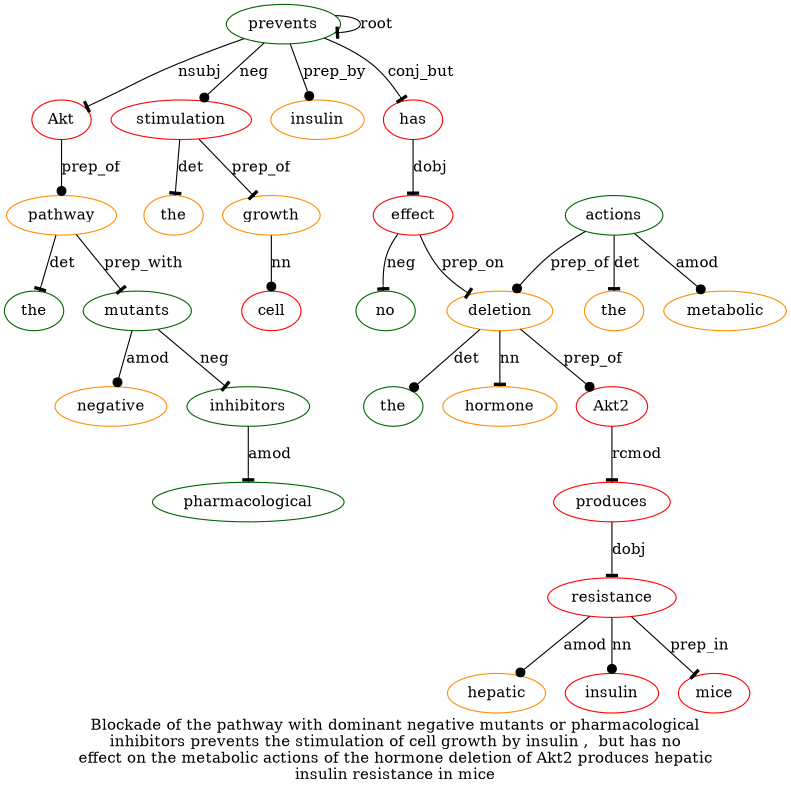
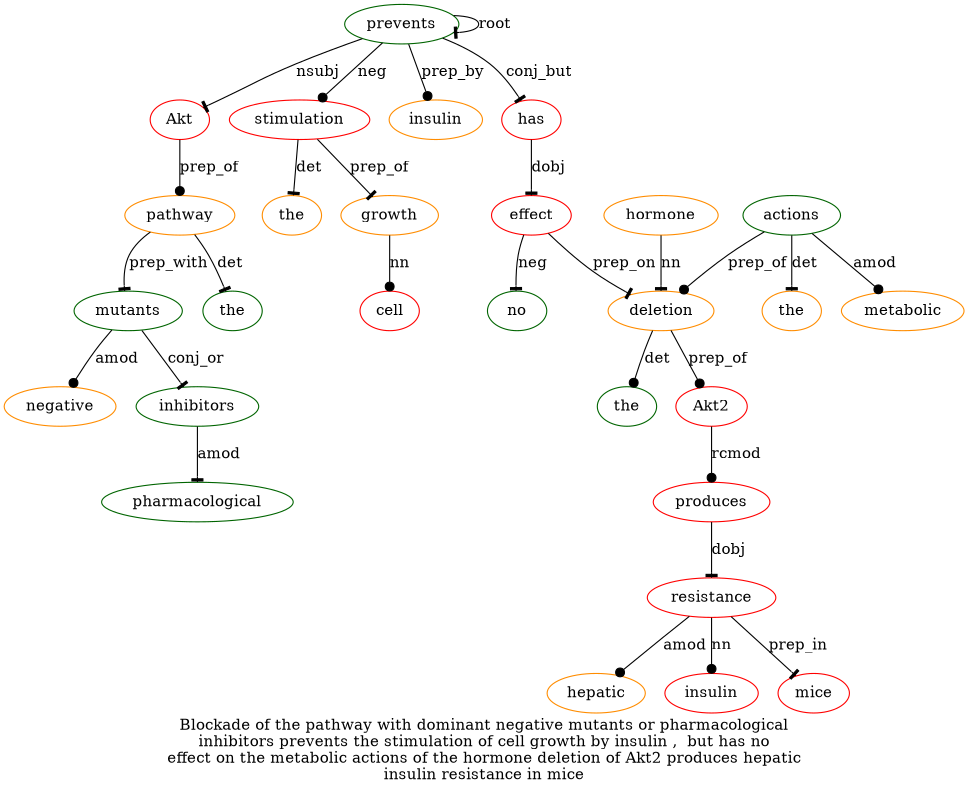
  digraph {
    label="Blockade of the pathway with dominant negative mutants or pharmacological\ninhibitors prevents the stimulation of cell growth by insulin ,  but has no\neffect on the metabolic actions of the hormone deletion of Akt2 produces hepatic\ninsulin resistance in mice"
    node [color=red fillcolor=white style=filled]
    edge [arrowhead=tee]
    n1 [color=darkgreen label=prevents]
    n2 [label=Akt]
    n3 [label=stimulation]
    n4 [color=darkorange label=insulin]
    n5 [label=has]
    n6 [color=darkorange label=pathway]
    n7 [color=darkorange label=the]
    n8 [color=darkorange label=growth]
    n9 [label=effect]
    n10 [color=darkgreen label=the]
    n11 [color=darkgreen label=mutants]
    n12 [color=darkorange label=negative]
    n13 [color=darkgreen label=inhibitors]
    n14 [color=darkgreen label=pharmacological]
    n15 [label=cell]
    n16 [color=darkgreen label=no]
    n17 [color=darkorange label=deletion]
    n18 [color=darkgreen label=actions]
    n19 [color=darkorange label=the]
    n20 [color=darkorange label=metabolic]
    n21 [color=darkgreen label=the]
    n22 [color=darkorange label=hormone]
    n23 [label=Akt2]
    n24 [label=produces]
    n25 [label=resistance]
    n26 [color=darkorange label=hepatic]
    n27 [label=insulin]
    n28 [label=mice]
    n1 -> n1 [label=root]
    n1 -> n2 [label=nsubj]
    n1 -> n3 [arrowhead=dot label=neg]
    n1 -> n4 [arrowhead=dot label=prep_by]
    n1 -> n5 [label=conj_but]
    n2 -> n6 [arrowhead=dot label=prep_of]
    n3 -> n7 [label=det]
    n3 -> n8 [label=prep_of]
    n5 -> n9 [label=dobj]
    n6 -> n10 [label=det]
    n6 -> n11 [label=prep_with]
    n8 -> n15 [arrowhead=dot label=nn]
    n9 -> n16 [label=neg]
    n9 -> n17 [label=prep_on]
    n11 -> n12 [arrowhead=dot label=amod]
-   n11 -> n13 [label=neg]
+   n11 -> n13 [label=conj_or]
    n13 -> n14 [label=amod]
    n17 -> n21 [arrowhead=dot label=det]
-   n17 -> n22 [label=nn]
+   n22 -> n17 [label=nn]
    n17 -> n23 [arrowhead=dot label=prep_of]
    n18 -> n17 [arrowhead=dot label=prep_of]
    n18 -> n19 [label=det]
    n18 -> n20 [arrowhead=dot label=amod]
-   n23 -> n24 [label=rcmod]
+   n23 -> n24 [arrowhead=dot label=rcmod]
    n24 -> n25 [label=dobj]
    n25 -> n26 [arrowhead=dot label=amod]
    n25 -> n27 [arrowhead=dot label=nn]
    n25 -> n28 [label=prep_in]
  }
